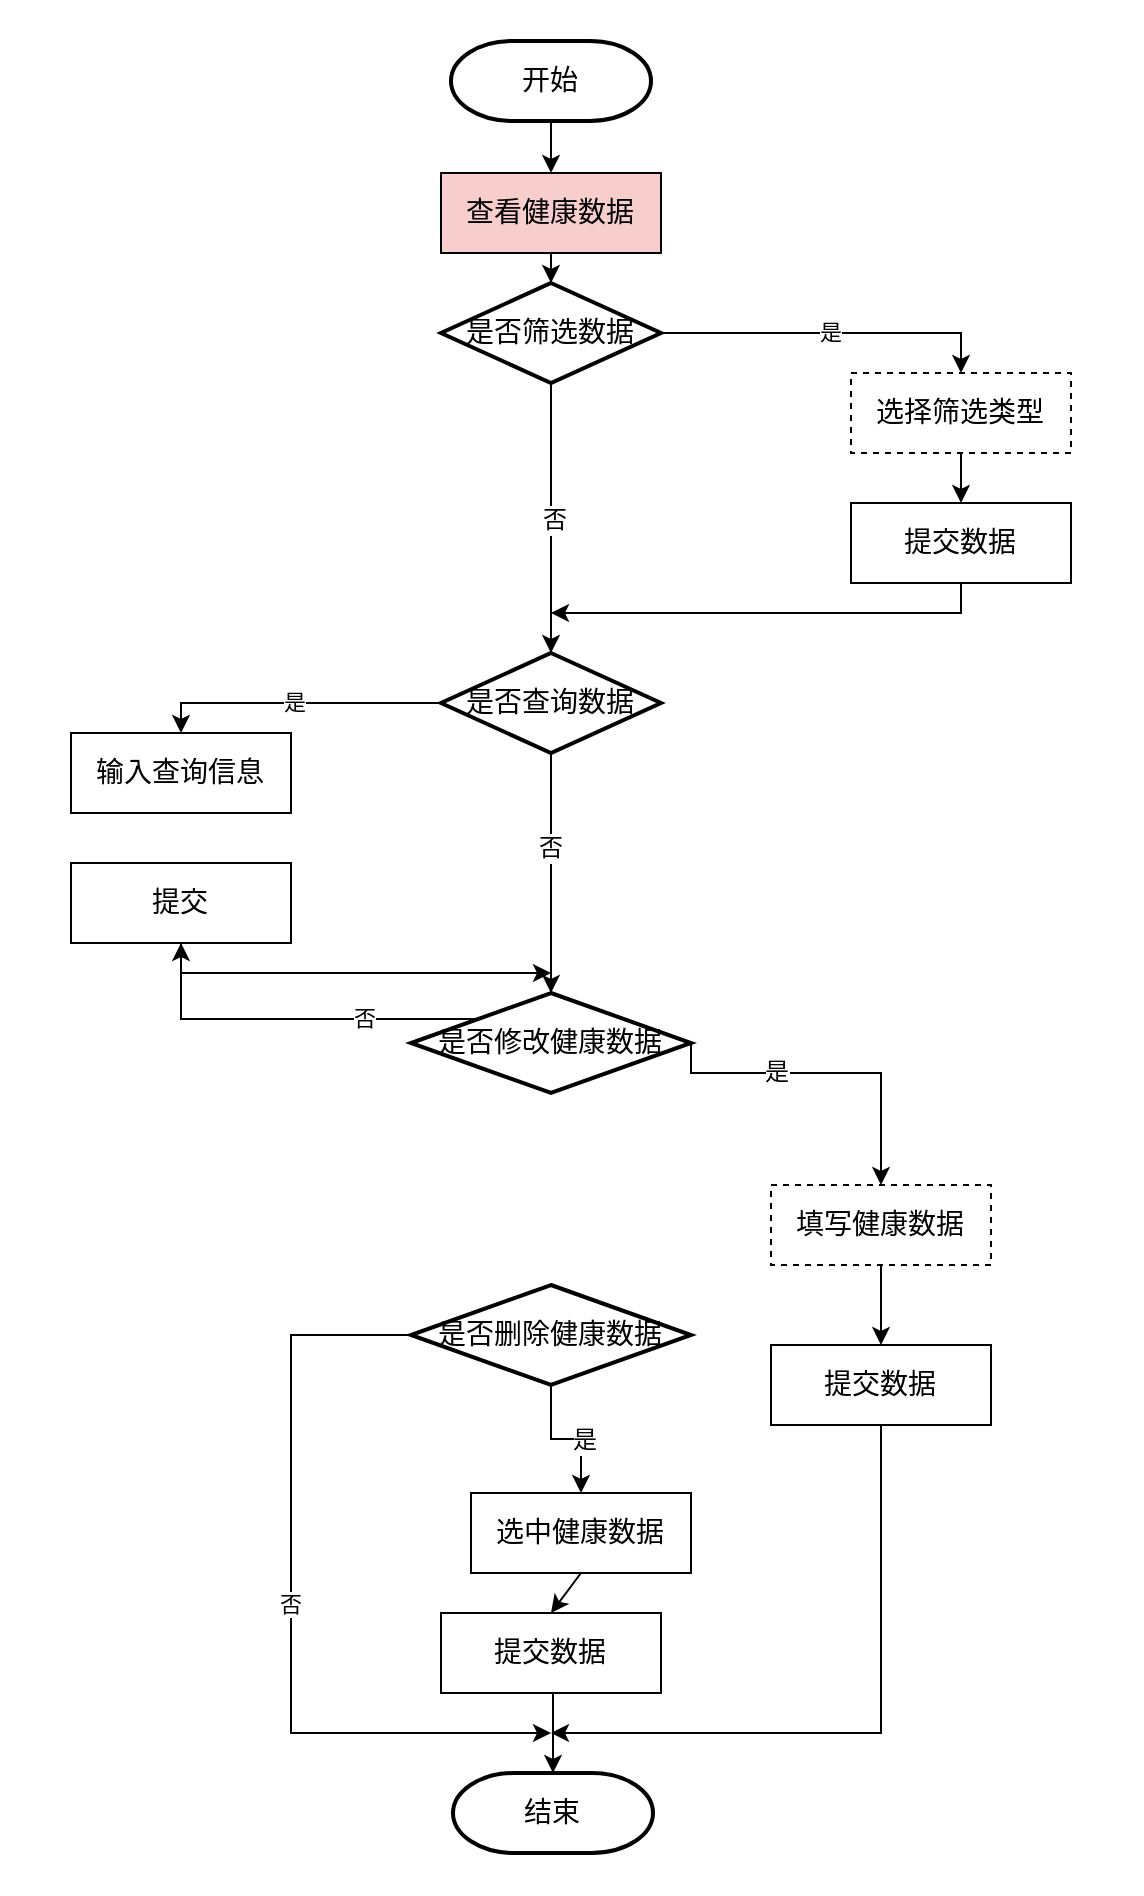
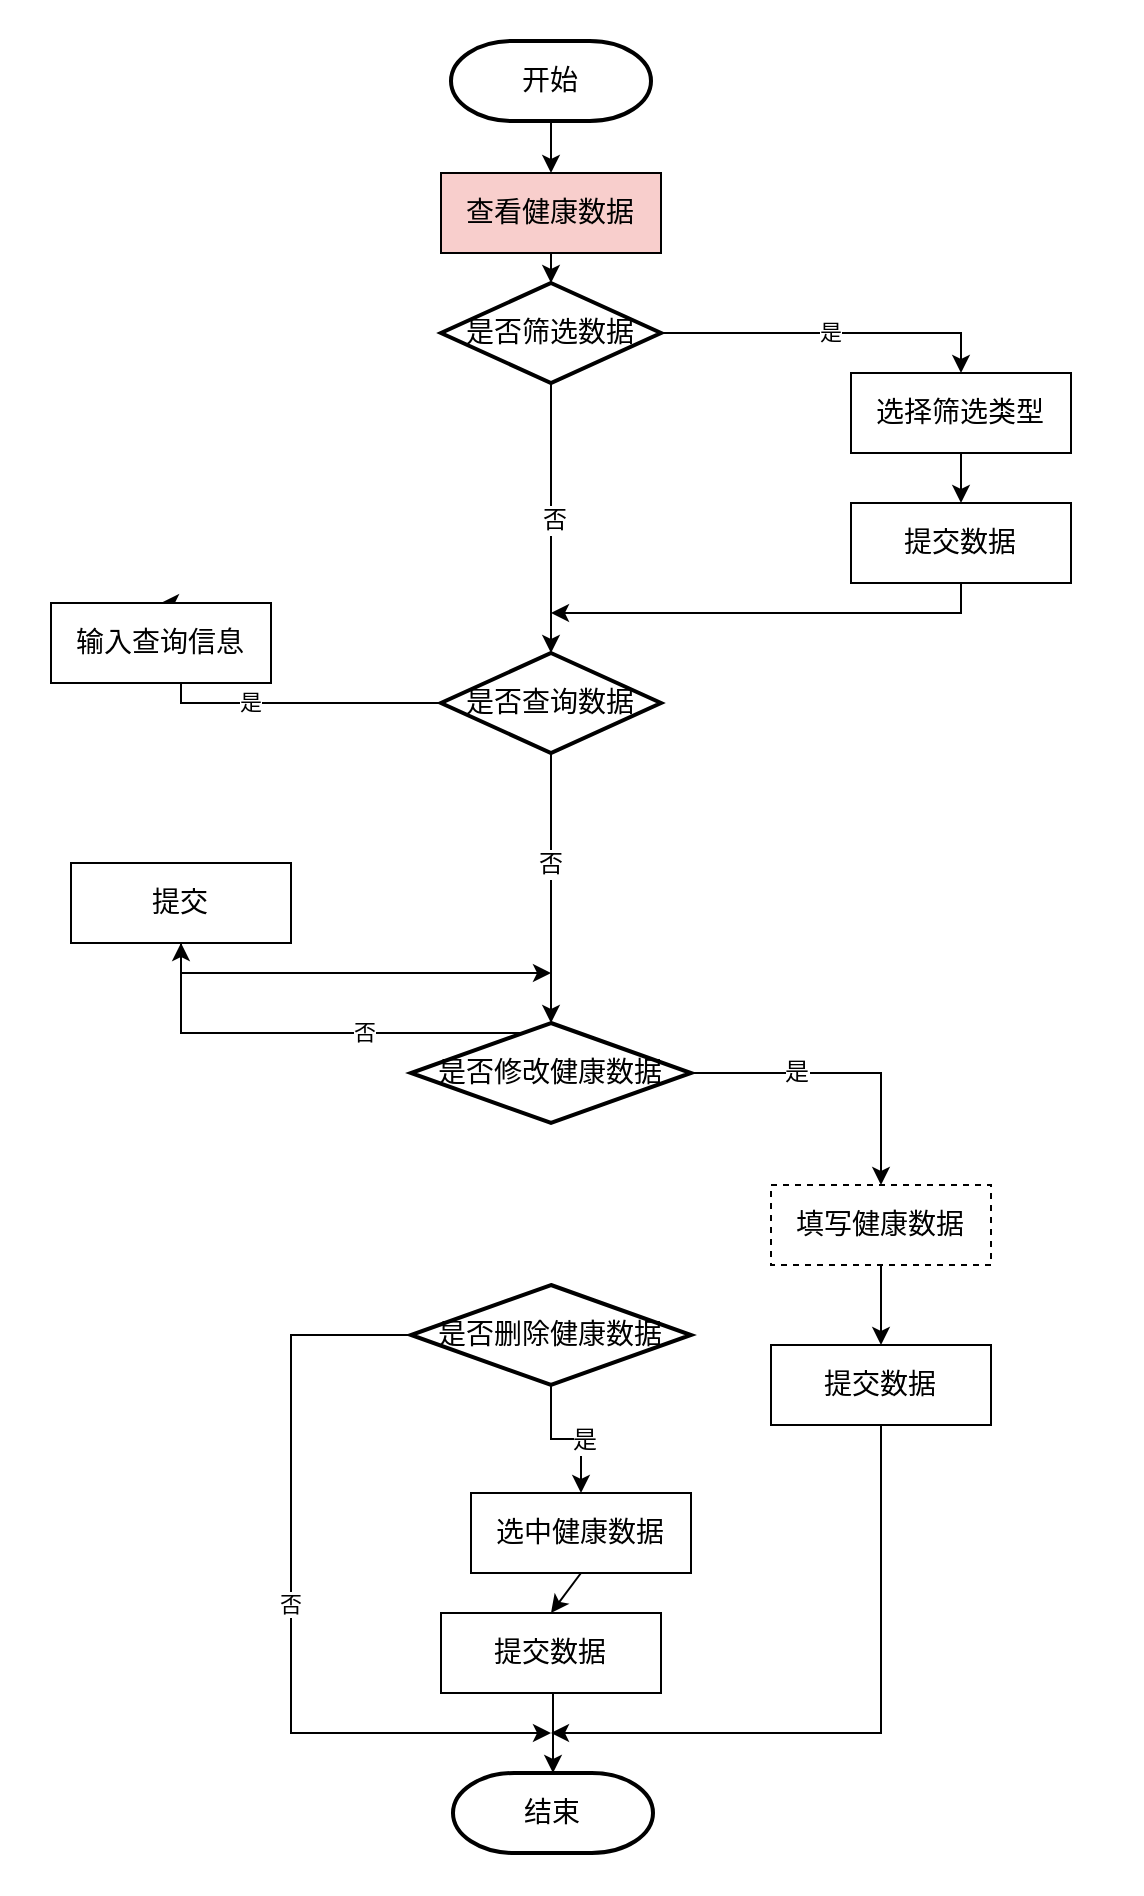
  <mxCell id="0" />
  <mxCell id="1" parent="0" />
  <mxCell id="2" style="edgeStyle=none;rounded=0;orthogonalLoop=1;jettySize=auto;html=1;exitX=0.5;exitY=1;exitDx=0;exitDy=0;exitPerimeter=0;entryX=0.5;entryY=0;entryDx=0;entryDy=0;" edge="1" parent="1" source="3" target="5"><mxGeometry relative="1" as="geometry" /></mxCell>
  <mxCell id="3" value="&lt;font style=&quot;font-size: 14px&quot;&gt;开始&lt;/font&gt;" style="strokeWidth=2;html=1;shape=mxgraph.flowchart.terminator;whiteSpace=wrap;" vertex="1" parent="1"><mxGeometry x="225" y="20" width="100" height="40" as="geometry" /></mxCell>
  <mxCell id="4" style="edgeStyle=none;rounded=0;orthogonalLoop=1;jettySize=auto;html=1;exitX=0.5;exitY=1;exitDx=0;exitDy=0;entryX=0.5;entryY=0;entryDx=0;entryDy=0;entryPerimeter=0;" edge="1" parent="1" source="5" target="9"><mxGeometry relative="1" as="geometry" /></mxCell>
  <mxCell id="5" value="&lt;font style=&quot;font-size: 14px&quot;&gt;查看健康数据&lt;/font&gt;" style="rounded=0;whiteSpace=wrap;html=1;fillColor=#f8cecc;" vertex="1" parent="1"><mxGeometry x="220" y="86" width="110" height="40" as="geometry" /></mxCell>
  <mxCell id="6" style="edgeStyle=none;rounded=0;orthogonalLoop=1;jettySize=auto;html=1;exitX=0.5;exitY=1;exitDx=0;exitDy=0;exitPerimeter=0;entryX=0.5;entryY=0;entryDx=0;entryDy=0;entryPerimeter=0;" edge="1" parent="1" source="9" target="18"><mxGeometry relative="1" as="geometry" /></mxCell>
  <mxCell id="7" value="否" style="text;html=1;resizable=0;points=[];align=center;verticalAlign=middle;labelBackgroundColor=#ffffff;" vertex="1" connectable="0" parent="6"><mxGeometry y="1" relative="1" as="geometry"><mxPoint as="offset" /></mxGeometry></mxCell>
  <mxCell id="8" value="是" style="edgeStyle=elbowEdgeStyle;rounded=0;orthogonalLoop=1;jettySize=auto;html=1;exitX=1;exitY=0.5;exitDx=0;exitDy=0;exitPerimeter=0;entryX=0.5;entryY=0;entryDx=0;entryDy=0;" edge="1" parent="1" source="9" target="12"><mxGeometry relative="1" as="geometry"><Array as="points"><mxPoint x="480" y="206" /></Array></mxGeometry></mxCell>
  <mxCell id="9" value="&lt;font style=&quot;font-size: 14px&quot;&gt;是否筛选数据&lt;/font&gt;" style="strokeWidth=2;html=1;shape=mxgraph.flowchart.decision;whiteSpace=wrap;" vertex="1" parent="1"><mxGeometry x="220" y="141" width="110" height="50" as="geometry" /></mxCell>
  <mxCell id="10" value="&lt;font style=&quot;font-size: 14px&quot;&gt;结束&lt;/font&gt;" style="strokeWidth=2;html=1;shape=mxgraph.flowchart.terminator;whiteSpace=wrap;" vertex="1" parent="1"><mxGeometry x="226" y="886" width="100" height="40" as="geometry" /></mxCell>
  <mxCell id="11" style="edgeStyle=none;rounded=0;orthogonalLoop=1;jettySize=auto;html=1;exitX=0.5;exitY=1;exitDx=0;exitDy=0;entryX=0.5;entryY=0;entryDx=0;entryDy=0;" edge="1" parent="1" source="12" target="14"><mxGeometry relative="1" as="geometry" /></mxCell>
- <mxCell id="12" value="&lt;font style=&quot;font-size: 14px&quot;&gt;选择筛选类型&lt;/font&gt;" style="rounded=0;whiteSpace=wrap;html=1;dashed=1;" vertex="1" parent="1"><mxGeometry x="425" y="186" width="110" height="40" as="geometry" /></mxCell>
+ <mxCell id="12" value="&lt;font style=&quot;font-size: 14px&quot;&gt;选择筛选类型&lt;/font&gt;" style="rounded=0;whiteSpace=wrap;html=1;" vertex="1" parent="1"><mxGeometry x="425" y="186" width="110" height="40" as="geometry" /></mxCell>
  <mxCell id="13" style="edgeStyle=elbowEdgeStyle;rounded=0;orthogonalLoop=1;jettySize=auto;html=1;exitX=0.5;exitY=1;exitDx=0;exitDy=0;" edge="1" parent="1" source="14"><mxGeometry relative="1" as="geometry"><mxPoint x="275" y="306" as="targetPoint" /><Array as="points"><mxPoint x="480" y="316" /><mxPoint x="365" y="306" /><mxPoint x="480" y="426" /><mxPoint x="550" y="466" /></Array></mxGeometry></mxCell>
  <mxCell id="14" value="&lt;font style=&quot;font-size: 14px&quot;&gt;提交数据&lt;/font&gt;" style="rounded=0;whiteSpace=wrap;html=1;" vertex="1" parent="1"><mxGeometry x="425" y="251" width="110" height="40" as="geometry" /></mxCell>
  <mxCell id="15" value="是" style="edgeStyle=elbowEdgeStyle;rounded=0;orthogonalLoop=1;jettySize=auto;html=1;exitX=0;exitY=0.5;exitDx=0;exitDy=0;exitPerimeter=0;entryX=0.5;entryY=0;entryDx=0;entryDy=0;" edge="1" parent="1" source="18" target="19"><mxGeometry relative="1" as="geometry"><mxPoint x="20" y="336" as="targetPoint" /><Array as="points"><mxPoint x="90" y="356" /><mxPoint x="20" y="316" /></Array></mxGeometry></mxCell>
  <mxCell id="16" style="edgeStyle=elbowEdgeStyle;rounded=0;orthogonalLoop=1;jettySize=auto;html=1;exitX=0.5;exitY=1;exitDx=0;exitDy=0;exitPerimeter=0;entryX=0.5;entryY=0;entryDx=0;entryDy=0;entryPerimeter=0;" edge="1" parent="1" source="18" target="29"><mxGeometry relative="1" as="geometry" /></mxCell>
  <mxCell id="17" value="否" style="text;html=1;resizable=0;points=[];align=center;verticalAlign=middle;labelBackgroundColor=#ffffff;" vertex="1" connectable="0" parent="16"><mxGeometry y="-13" relative="1" as="geometry"><mxPoint x="12" y="-13" as="offset" /></mxGeometry></mxCell>
  <mxCell id="18" value="&lt;font style=&quot;font-size: 14px&quot;&gt;是否查询数据&lt;/font&gt;" style="strokeWidth=2;html=1;shape=mxgraph.flowchart.decision;whiteSpace=wrap;" vertex="1" parent="1"><mxGeometry x="220" y="326" width="110" height="50" as="geometry" /></mxCell>
- <mxCell id="19" value="&lt;font style=&quot;font-size: 14px&quot;&gt;输入查询信息&lt;/font&gt;" style="rounded=0;whiteSpace=wrap;html=1;" vertex="1" parent="1"><mxGeometry x="35" y="366" width="110" height="40" as="geometry" /></mxCell>
+ <mxCell id="19" value="&lt;font style=&quot;font-size: 14px&quot;&gt;输入查询信息&lt;/font&gt;" style="rounded=0;whiteSpace=wrap;html=1;" vertex="1" parent="1"><mxGeometry x="25" y="301" width="110" height="40" as="geometry" /></mxCell>
  <mxCell id="20" style="edgeStyle=none;rounded=0;orthogonalLoop=1;jettySize=auto;html=1;exitX=0.5;exitY=1;exitDx=0;exitDy=0;entryX=0.5;entryY=0;entryDx=0;entryDy=0;" edge="1" parent="1" source="21" target="23"><mxGeometry relative="1" as="geometry" /></mxCell>
  <mxCell id="21" value="&lt;font style=&quot;font-size: 14px&quot;&gt;选中健康数据&lt;/font&gt;" style="rounded=0;whiteSpace=wrap;html=1;" vertex="1" parent="1"><mxGeometry x="235" y="746" width="110" height="40" as="geometry" /></mxCell>
  <mxCell id="22" style="edgeStyle=elbowEdgeStyle;rounded=0;orthogonalLoop=1;jettySize=auto;html=1;exitX=0.5;exitY=1;exitDx=0;exitDy=0;entryX=0.5;entryY=0;entryDx=0;entryDy=0;entryPerimeter=0;" edge="1" parent="1" source="23" target="10"><mxGeometry relative="1" as="geometry"><mxPoint x="280" y="876" as="targetPoint" /></mxGeometry></mxCell>
  <mxCell id="23" value="&lt;font style=&quot;font-size: 14px&quot;&gt;提交数据&lt;/font&gt;" style="rounded=0;whiteSpace=wrap;html=1;" vertex="1" parent="1"><mxGeometry x="220" y="806" width="110" height="40" as="geometry" /></mxCell>
  <mxCell id="24" style="edgeStyle=elbowEdgeStyle;rounded=0;orthogonalLoop=1;jettySize=auto;html=1;exitX=0.5;exitY=1;exitDx=0;exitDy=0;" edge="1" parent="1" source="25"><mxGeometry relative="1" as="geometry"><mxPoint x="275" y="486" as="targetPoint" /><Array as="points"><mxPoint x="90" y="486" /></Array></mxGeometry></mxCell>
  <mxCell id="25" value="&lt;font style=&quot;font-size: 14px&quot;&gt;提交&lt;/font&gt;" style="rounded=0;whiteSpace=wrap;html=1;" vertex="1" parent="1"><mxGeometry x="35" y="431" width="110" height="40" as="geometry" /></mxCell>
  <mxCell id="26" style="edgeStyle=elbowEdgeStyle;rounded=0;orthogonalLoop=1;jettySize=auto;elbow=vertical;html=1;exitX=1;exitY=0.5;exitDx=0;exitDy=0;exitPerimeter=0;entryX=0.5;entryY=0;entryDx=0;entryDy=0;" edge="1" parent="1" source="29" target="35"><mxGeometry relative="1" as="geometry"><Array as="points"><mxPoint x="405" y="536" /><mxPoint x="405" y="561" /></Array></mxGeometry></mxCell>
  <mxCell id="27" value="是" style="text;html=1;resizable=0;points=[];align=center;verticalAlign=middle;labelBackgroundColor=#ffffff;" vertex="1" connectable="0" parent="26"><mxGeometry x="-0.309" y="1" relative="1" as="geometry"><mxPoint as="offset" /></mxGeometry></mxCell>
  <mxCell id="28" value="否" style="edgeStyle=elbowEdgeStyle;rounded=0;orthogonalLoop=1;jettySize=auto;html=1;exitX=0.5;exitY=1;exitDx=0;exitDy=0;exitPerimeter=0;elbow=vertical;" edge="1" parent="1" source="29" target="25"><mxGeometry relative="1" as="geometry"><mxPoint x="165" y="642" as="targetPoint" /></mxGeometry></mxCell>
- <mxCell id="29" value="&lt;font style=&quot;font-size: 14px&quot;&gt;是否修改健康数据&lt;/font&gt;" style="strokeWidth=2;html=1;shape=mxgraph.flowchart.decision;whiteSpace=wrap;" vertex="1" parent="1"><mxGeometry x="205" y="496" width="140" height="50" as="geometry" /></mxCell>
+ <mxCell id="29" value="&lt;font style=&quot;font-size: 14px&quot;&gt;是否修改健康数据&lt;/font&gt;" style="strokeWidth=2;html=1;shape=mxgraph.flowchart.decision;whiteSpace=wrap;" vertex="1" parent="1"><mxGeometry x="205" y="511" width="140" height="50" as="geometry" /></mxCell>
  <mxCell id="30" style="edgeStyle=elbowEdgeStyle;rounded=0;orthogonalLoop=1;jettySize=auto;html=1;exitX=0.5;exitY=1;exitDx=0;exitDy=0;exitPerimeter=0;elbow=vertical;entryX=0.5;entryY=0;entryDx=0;entryDy=0;" edge="1" parent="1" source="33" target="21"><mxGeometry relative="1" as="geometry"><mxPoint x="365" y="712" as="targetPoint" /></mxGeometry></mxCell>
  <mxCell id="31" value="是" style="text;html=1;resizable=0;points=[];align=center;verticalAlign=middle;labelBackgroundColor=#ffffff;" vertex="1" connectable="0" parent="30"><mxGeometry x="0.219" y="1" relative="1" as="geometry"><mxPoint as="offset" /></mxGeometry></mxCell>
  <mxCell id="32" value="否" style="edgeStyle=elbowEdgeStyle;rounded=0;orthogonalLoop=1;jettySize=auto;html=1;exitX=0;exitY=0.5;exitDx=0;exitDy=0;exitPerimeter=0;" edge="1" parent="1" source="33"><mxGeometry relative="1" as="geometry"><mxPoint x="275" y="866" as="targetPoint" /><Array as="points"><mxPoint x="145" y="766" /></Array></mxGeometry></mxCell>
  <mxCell id="33" value="&lt;font style=&quot;font-size: 14px&quot;&gt;是否删除健康数据&lt;/font&gt;" style="strokeWidth=2;html=1;shape=mxgraph.flowchart.decision;whiteSpace=wrap;" vertex="1" parent="1"><mxGeometry x="205" y="642" width="140" height="50" as="geometry" /></mxCell>
  <mxCell id="34" style="edgeStyle=elbowEdgeStyle;rounded=0;orthogonalLoop=1;jettySize=auto;elbow=vertical;html=1;exitX=0.5;exitY=1;exitDx=0;exitDy=0;entryX=0.5;entryY=0;entryDx=0;entryDy=0;" edge="1" parent="1" source="35" target="37"><mxGeometry relative="1" as="geometry" /></mxCell>
  <mxCell id="35" value="&lt;font style=&quot;font-size: 14px&quot;&gt;填写健康数据&lt;/font&gt;" style="rounded=0;whiteSpace=wrap;html=1;dashed=1;" vertex="1" parent="1"><mxGeometry x="385" y="592" width="110" height="40" as="geometry" /></mxCell>
  <mxCell id="36" style="edgeStyle=elbowEdgeStyle;rounded=0;orthogonalLoop=1;jettySize=auto;html=1;exitX=0.5;exitY=1;exitDx=0;exitDy=0;" edge="1" parent="1" source="37"><mxGeometry relative="1" as="geometry"><mxPoint x="275" y="866" as="targetPoint" /><Array as="points"><mxPoint x="440" y="786" /></Array></mxGeometry></mxCell>
  <mxCell id="37" value="&lt;font style=&quot;font-size: 14px&quot;&gt;提交数据&lt;/font&gt;" style="rounded=0;whiteSpace=wrap;html=1;" vertex="1" parent="1"><mxGeometry x="385" y="672" width="110" height="40" as="geometry" /></mxCell>
